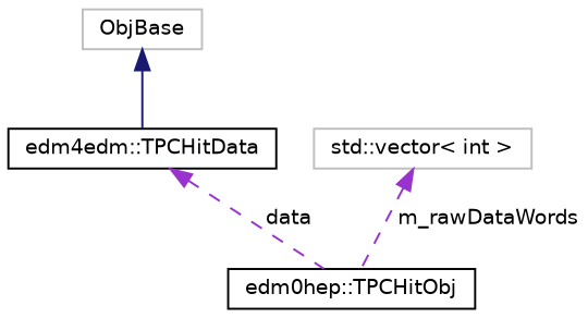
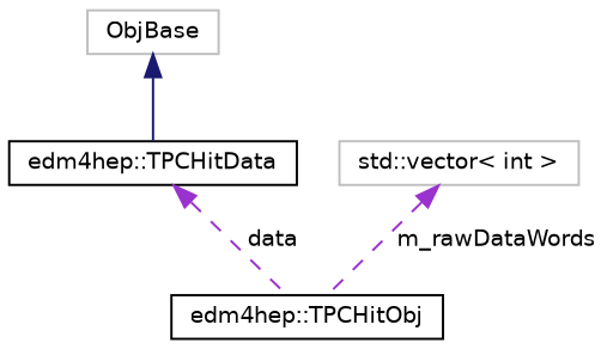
  digraph {
    node [color=black fillcolor=white fontname=Helvetica fontsize=10 shape=record style=filled]
    edge [color=darkorchid3 dir=back fontname=Helvetica fontsize=10 labelfontname=Helvetica labelfontsize=10 style=dashed]
-   n1 [height=0.2 label="edm0hep::TPCHitObj" width=0.4]
+   n1 [height=0.2 label="edm4hep::TPCHitObj" width=0.4]
    n2 [color=grey75 height=0.2 label=ObjBase width=0.4]
-   n3 [height=0.2 label="edm4edm::TPCHitData" width=0.4]
+   n3 [height=0.2 label="edm4hep::TPCHitData" width=0.4]
    n4 [color=grey75 height=0.2 label="std::vector\< int \>" width=0.4]
    n2 -> n3 [color=midnightblue style=solid]
    n3 -> n1 [label=" data"]
    n4 -> n1 [label=" m_rawDataWords"]
  }
